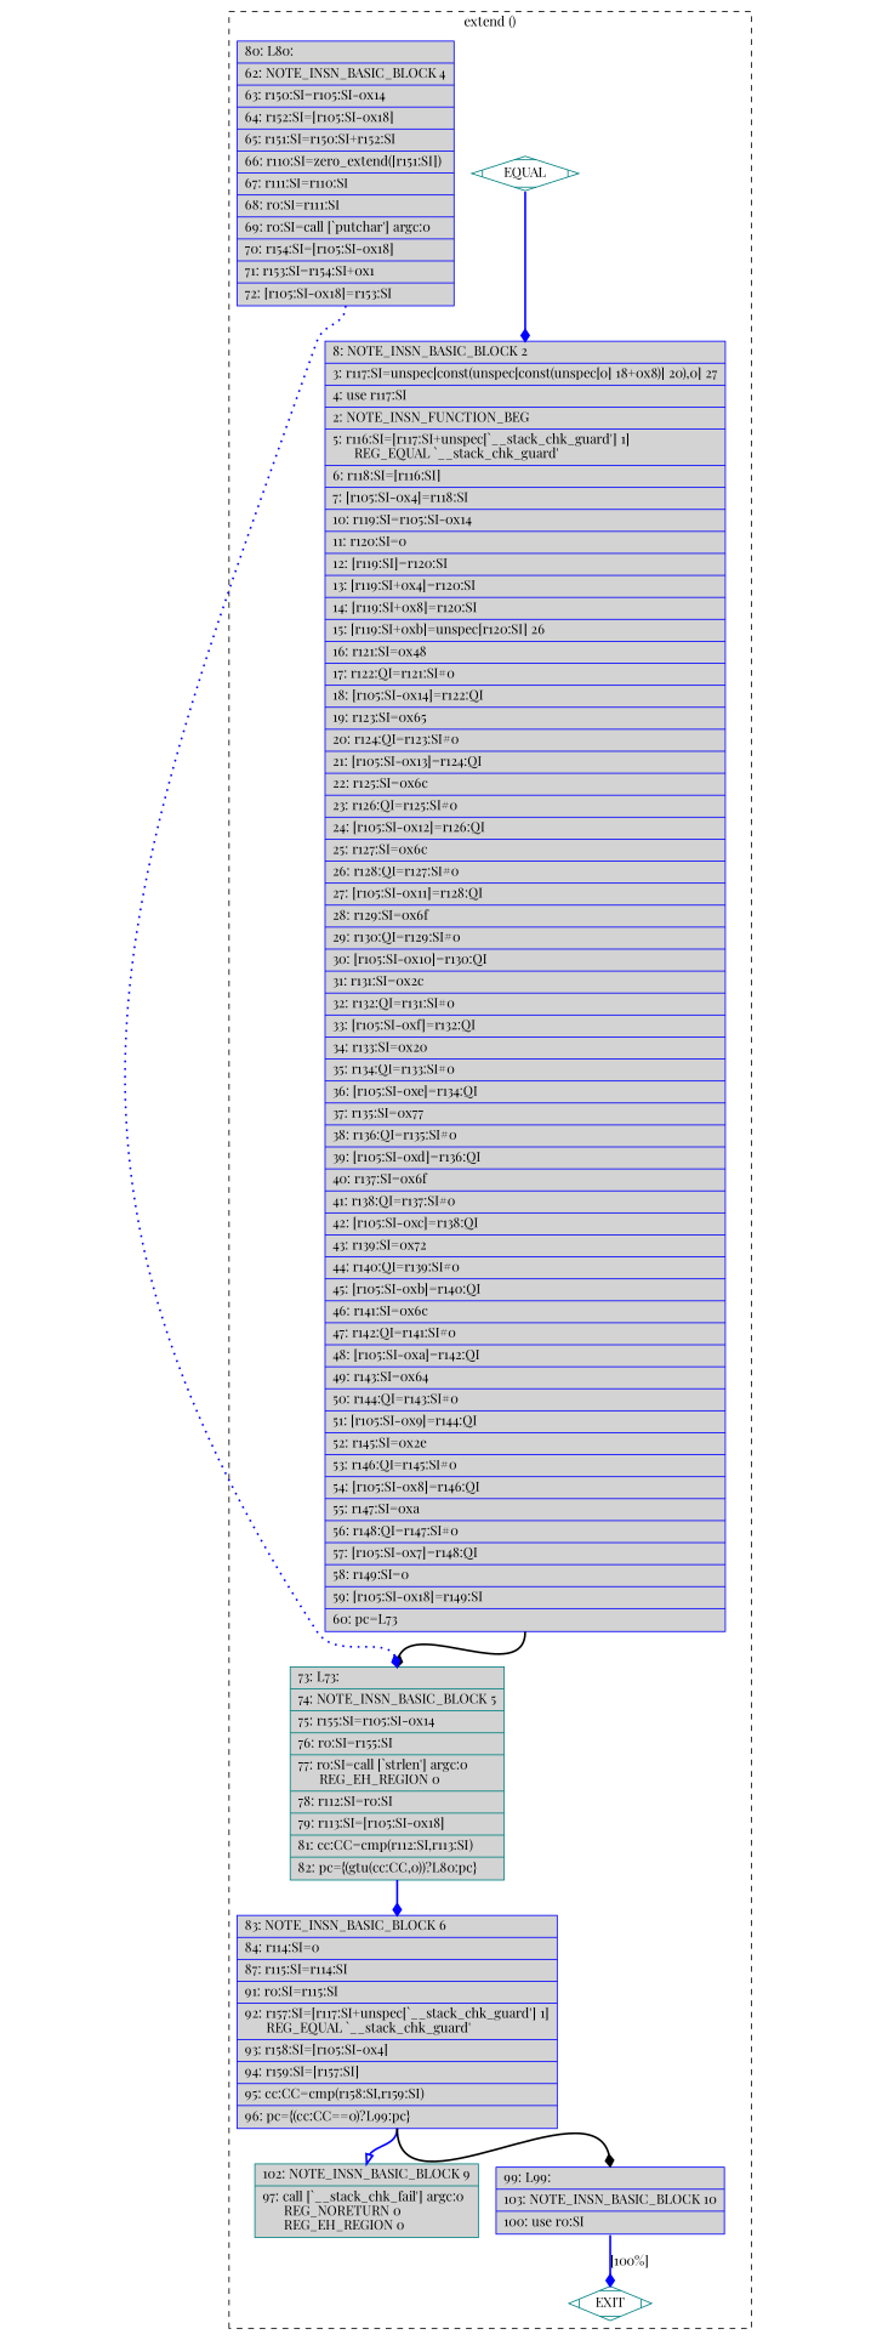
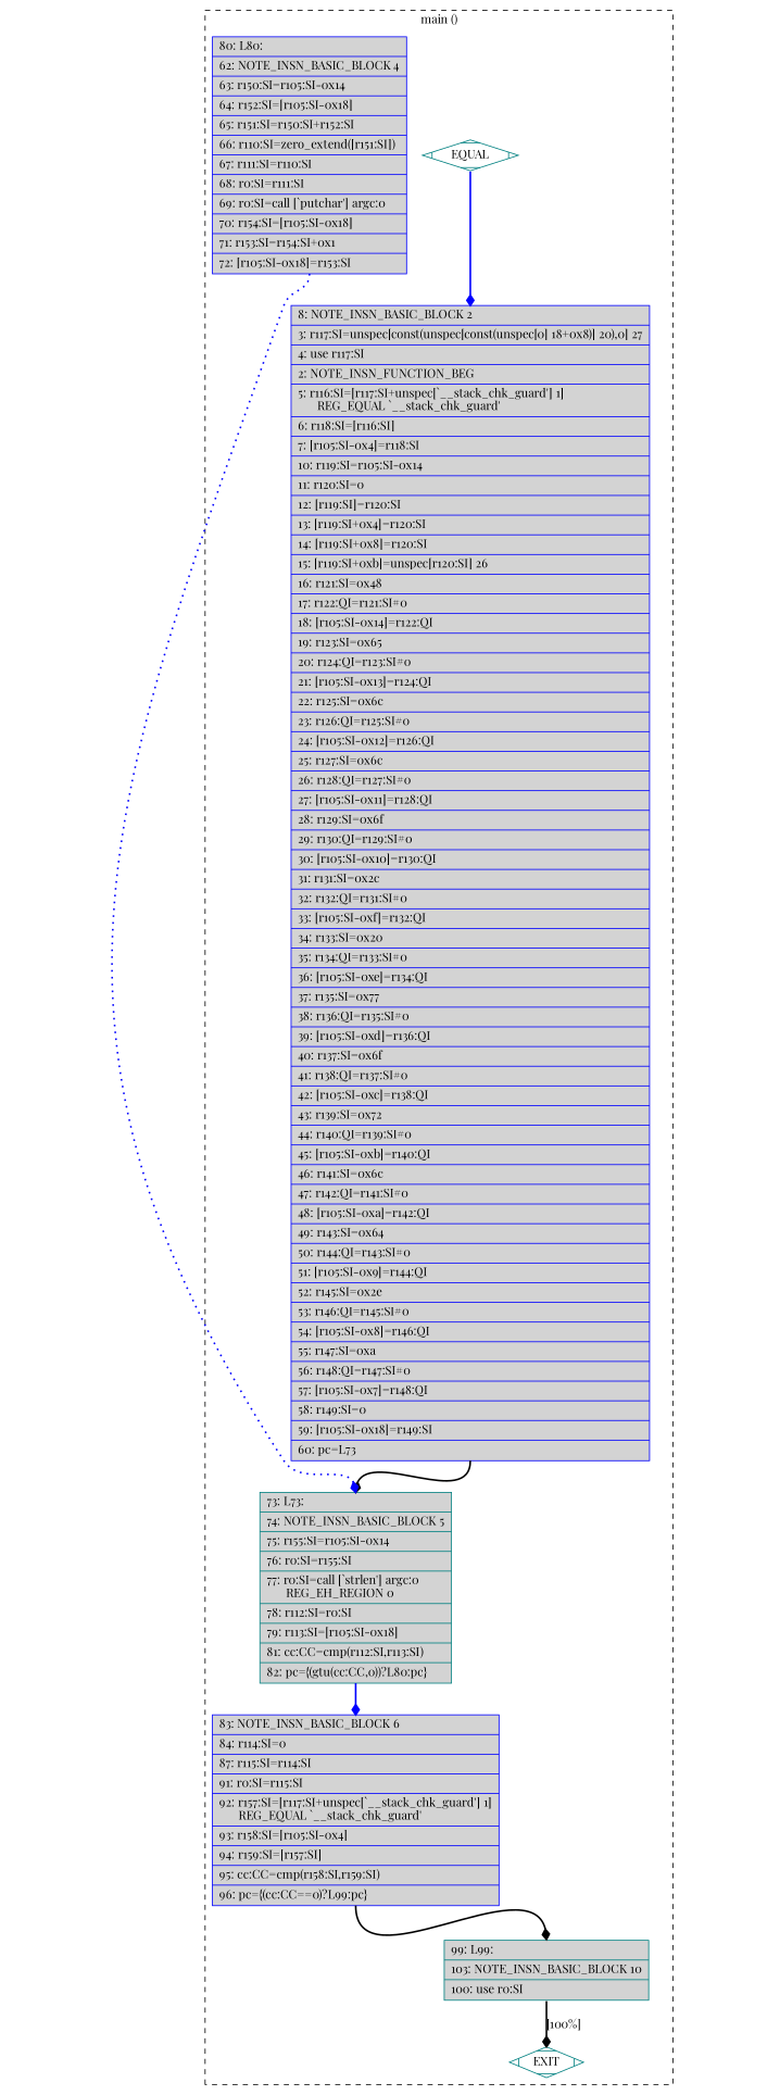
  digraph {
    fontname="Playfair Display"
    node [color=teal fillcolor=lightgrey fontname="Playfair Display" shape=record style=filled]
    edge [arrowhead=diamond color=blue constraint=true fontname="Playfair Display" headport=n style="solid,bold" tailport=s weight=100]
    n1 [fillcolor=white label=EQUAL shape=Mdiamond]
    n2 [color=blue label="{\ \ \ \ 8:\ NOTE_INSN_BASIC_BLOCK\ 2\l|\ \ \ \ 3:\ r117:SI=unspec[const(unspec[const(unspec[0]\ 18+0x8)]\ 20),0]\ 27\l|\ \ \ \ 4:\ use\ r117:SI\l|\ \ \ \ 2:\ NOTE_INSN_FUNCTION_BEG\l|\ \ \ \ 5:\ r116:SI=[r117:SI+unspec[`__stack_chk_guard']\ 1]\l\ \ \ \ \ \ REG_EQUAL\ `__stack_chk_guard'\l|\ \ \ \ 6:\ r118:SI=[r116:SI]\l|\ \ \ \ 7:\ [r105:SI-0x4]=r118:SI\l|\ \ \ 10:\ r119:SI=r105:SI-0x14\l|\ \ \ 11:\ r120:SI=0\l|\ \ \ 12:\ [r119:SI]=r120:SI\l|\ \ \ 13:\ [r119:SI+0x4]=r120:SI\l|\ \ \ 14:\ [r119:SI+0x8]=r120:SI\l|\ \ \ 15:\ [r119:SI+0xb]=unspec[r120:SI]\ 26\l|\ \ \ 16:\ r121:SI=0x48\l|\ \ \ 17:\ r122:QI=r121:SI#0\l|\ \ \ 18:\ [r105:SI-0x14]=r122:QI\l|\ \ \ 19:\ r123:SI=0x65\l|\ \ \ 20:\ r124:QI=r123:SI#0\l|\ \ \ 21:\ [r105:SI-0x13]=r124:QI\l|\ \ \ 22:\ r125:SI=0x6c\l|\ \ \ 23:\ r126:QI=r125:SI#0\l|\ \ \ 24:\ [r105:SI-0x12]=r126:QI\l|\ \ \ 25:\ r127:SI=0x6c\l|\ \ \ 26:\ r128:QI=r127:SI#0\l|\ \ \ 27:\ [r105:SI-0x11]=r128:QI\l|\ \ \ 28:\ r129:SI=0x6f\l|\ \ \ 29:\ r130:QI=r129:SI#0\l|\ \ \ 30:\ [r105:SI-0x10]=r130:QI\l|\ \ \ 31:\ r131:SI=0x2c\l|\ \ \ 32:\ r132:QI=r131:SI#0\l|\ \ \ 33:\ [r105:SI-0xf]=r132:QI\l|\ \ \ 34:\ r133:SI=0x20\l|\ \ \ 35:\ r134:QI=r133:SI#0\l|\ \ \ 36:\ [r105:SI-0xe]=r134:QI\l|\ \ \ 37:\ r135:SI=0x77\l|\ \ \ 38:\ r136:QI=r135:SI#0\l|\ \ \ 39:\ [r105:SI-0xd]=r136:QI\l|\ \ \ 40:\ r137:SI=0x6f\l|\ \ \ 41:\ r138:QI=r137:SI#0\l|\ \ \ 42:\ [r105:SI-0xc]=r138:QI\l|\ \ \ 43:\ r139:SI=0x72\l|\ \ \ 44:\ r140:QI=r139:SI#0\l|\ \ \ 45:\ [r105:SI-0xb]=r140:QI\l|\ \ \ 46:\ r141:SI=0x6c\l|\ \ \ 47:\ r142:QI=r141:SI#0\l|\ \ \ 48:\ [r105:SI-0xa]=r142:QI\l|\ \ \ 49:\ r143:SI=0x64\l|\ \ \ 50:\ r144:QI=r143:SI#0\l|\ \ \ 51:\ [r105:SI-0x9]=r144:QI\l|\ \ \ 52:\ r145:SI=0x2e\l|\ \ \ 53:\ r146:QI=r145:SI#0\l|\ \ \ 54:\ [r105:SI-0x8]=r146:QI\l|\ \ \ 55:\ r147:SI=0xa\l|\ \ \ 56:\ r148:QI=r147:SI#0\l|\ \ \ 57:\ [r105:SI-0x7]=r148:QI\l|\ \ \ 58:\ r149:SI=0\l|\ \ \ 59:\ [r105:SI-0x18]=r149:SI\l|\ \ \ 60:\ pc=L73\l}"]
    n3 [fillcolor=white label=EXIT shape=Mdiamond]
    n4 [label="{\ \ \ 73:\ L73:\l|\ \ \ 74:\ NOTE_INSN_BASIC_BLOCK\ 5\l|\ \ \ 75:\ r155:SI=r105:SI-0x14\l|\ \ \ 76:\ r0:SI=r155:SI\l|\ \ \ 77:\ r0:SI=call\ [`strlen']\ argc:0\l\ \ \ \ \ \ REG_EH_REGION\ 0\l|\ \ \ 78:\ r112:SI=r0:SI\l|\ \ \ 79:\ r113:SI=[r105:SI-0x18]\l|\ \ \ 81:\ cc:CC=cmp(r112:SI,r113:SI)\l|\ \ \ 82:\ pc=\{(gtu(cc:CC,0))?L80:pc\}\l}"]
    n5 [color=blue label="{\ \ \ 83:\ NOTE_INSN_BASIC_BLOCK\ 6\l|\ \ \ 84:\ r114:SI=0\l|\ \ \ 87:\ r115:SI=r114:SI\l|\ \ \ 91:\ r0:SI=r115:SI\l|\ \ \ 92:\ r157:SI=[r117:SI+unspec[`__stack_chk_guard']\ 1]\l\ \ \ \ \ \ REG_EQUAL\ `__stack_chk_guard'\l|\ \ \ 93:\ r158:SI=[r105:SI-0x4]\l|\ \ \ 94:\ r159:SI=[r157:SI]\l|\ \ \ 95:\ cc:CC=cmp(r158:SI,r159:SI)\l|\ \ \ 96:\ pc=\{(cc:CC==0)?L99:pc\}\l}"]
    n6 [color=blue label="{\ \ \ 80:\ L80:\l|\ \ \ 62:\ NOTE_INSN_BASIC_BLOCK\ 4\l|\ \ \ 63:\ r150:SI=r105:SI-0x14\l|\ \ \ 64:\ r152:SI=[r105:SI-0x18]\l|\ \ \ 65:\ r151:SI=r150:SI+r152:SI\l|\ \ \ 66:\ r110:SI=zero_extend([r151:SI])\l|\ \ \ 67:\ r111:SI=r110:SI\l|\ \ \ 68:\ r0:SI=r111:SI\l|\ \ \ 69:\ r0:SI=call\ [`putchar']\ argc:0\l|\ \ \ 70:\ r154:SI=[r105:SI-0x18]\l|\ \ \ 71:\ r153:SI=r154:SI+0x1\l|\ \ \ 72:\ [r105:SI-0x18]=r153:SI\l}"]
-   n7 [label="{\ \ 102:\ NOTE_INSN_BASIC_BLOCK\ 9\l|\ \ \ 97:\ call\ [`__stack_chk_fail']\ argc:0\l\ \ \ \ \ \ REG_NORETURN\ 0\l\ \ \ \ \ \ REG_EH_REGION\ 0\l}"]
-   n8 [color=blue label="{\ \ \ 99:\ L99:\l|\ \ 103:\ NOTE_INSN_BASIC_BLOCK\ 10\l|\ \ 100:\ use\ r0:SI\l}"]
+   n8 [label="{\ \ \ 99:\ L99:\l|\ \ 103:\ NOTE_INSN_BASIC_BLOCK\ 10\l|\ \ 100:\ use\ r0:SI\l}"]
    subgraph cluster_1 {
      color=black
-     label="extend ()"
+     label="main ()"
      style=dashed
      n1
      n2
      n3
      n4
      n5
      n6
-     n7
      n8
    }
    n1 -> n2
    n1 -> n3 [style=invis arrowhead="" color="" weight=""]
    n2 -> n4 [color=black weight=10]
    n4 -> n5
-   n5 -> n7 [arrowhead=onormal]
    n5 -> n8 [color=black weight=10]
    n6 -> n4 [constraint=false style="dotted,bold" weight=10]
-   n8 -> n3 [label="[100%]"]
+   n8 -> n3 [color=black label="[100%]"]
  }
